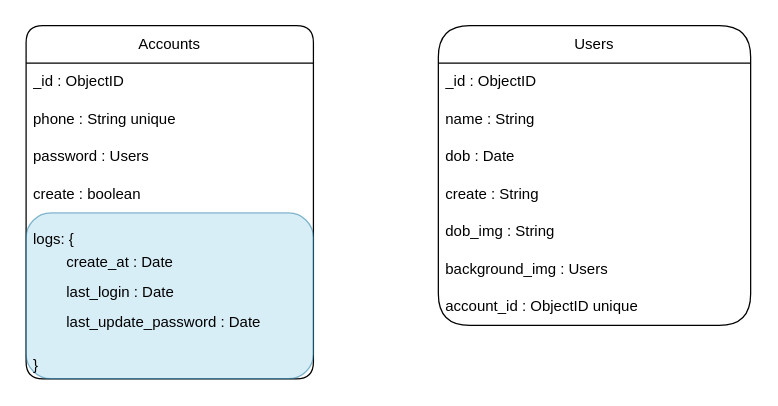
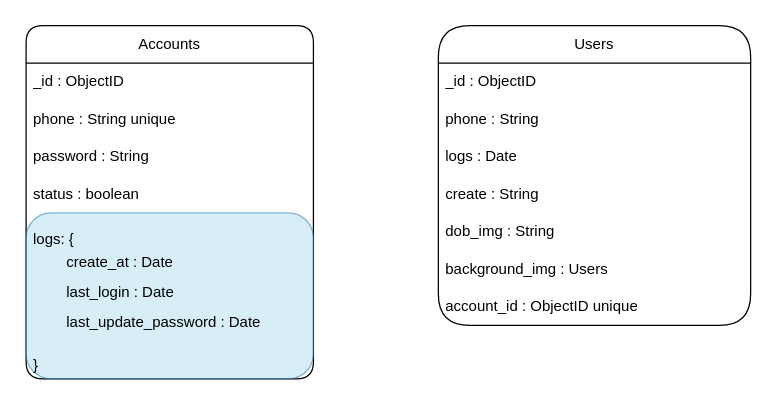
  <mxCell id="0" />
  <mxCell id="1" parent="0" />
  <mxCell id="2" value="Accounts" style="swimlane;fontStyle=0;childLayout=stackLayout;horizontal=1;startSize=30;horizontalStack=0;resizeParent=1;resizeParentMax=0;resizeLast=0;collapsible=1;marginBottom=0;whiteSpace=wrap;html=1;movable=1;resizable=1;rotatable=1;deletable=1;editable=1;locked=0;connectable=1;rounded=1;allowArrows=0;resizeWidth=1;resizeHeight=1;swimlaneLine=1;" parent="1" vertex="1"><mxGeometry x="20" y="20" width="230" height="282.69" as="geometry" /></mxCell>
  <mxCell id="3" value="_id : ObjectID" style="text;strokeColor=none;fillColor=none;align=left;verticalAlign=middle;spacingLeft=4;spacingRight=4;overflow=hidden;points=[[0,0.5],[1,0.5]];portConstraint=eastwest;rotatable=0;whiteSpace=wrap;html=1;" parent="2" vertex="1"><mxGeometry y="30" width="230" height="30" as="geometry" /></mxCell>
  <mxCell id="4" value="phone : String unique" style="text;strokeColor=none;fillColor=none;align=left;verticalAlign=middle;spacingLeft=4;spacingRight=4;overflow=hidden;points=[[0,0.5],[1,0.5]];portConstraint=eastwest;rotatable=0;whiteSpace=wrap;html=1;" parent="2" vertex="1"><mxGeometry y="60" width="230" height="30" as="geometry" /></mxCell>
- <mxCell id="5" value="password : Users" style="text;strokeColor=none;fillColor=none;align=left;verticalAlign=middle;spacingLeft=4;spacingRight=4;overflow=hidden;points=[[0,0.5],[1,0.5]];portConstraint=eastwest;rotatable=0;whiteSpace=wrap;html=1;" parent="2" vertex="1"><mxGeometry y="90" width="230" height="30" as="geometry" /></mxCell>
- <mxCell id="6" value="create : boolean" style="text;strokeColor=none;fillColor=none;align=left;verticalAlign=middle;spacingLeft=4;spacingRight=4;overflow=hidden;points=[[0,0.5],[1,0.5]];portConstraint=eastwest;rotatable=0;whiteSpace=wrap;html=1;" parent="2" vertex="1"><mxGeometry y="120" width="230" height="30" as="geometry" /></mxCell>
+ <mxCell id="5" value="password : String" style="text;strokeColor=none;fillColor=none;align=left;verticalAlign=middle;spacingLeft=4;spacingRight=4;overflow=hidden;points=[[0,0.5],[1,0.5]];portConstraint=eastwest;rotatable=0;whiteSpace=wrap;html=1;" parent="2" vertex="1"><mxGeometry y="90" width="230" height="30" as="geometry" /></mxCell>
+ <mxCell id="6" value="status : boolean" style="text;strokeColor=none;fillColor=none;align=left;verticalAlign=middle;spacingLeft=4;spacingRight=4;overflow=hidden;points=[[0,0.5],[1,0.5]];portConstraint=eastwest;rotatable=0;whiteSpace=wrap;html=1;" parent="2" vertex="1"><mxGeometry y="120" width="230" height="30" as="geometry" /></mxCell>
  <mxCell id="7" value="&lt;p style=&quot;line-height: 200%;&quot;&gt;&lt;/p&gt;&lt;div style=&quot;text-align: justify;&quot;&gt;&lt;span style=&quot;background-color: initial;&quot;&gt;logs: {&lt;/span&gt;&lt;/div&gt;&lt;span style=&quot;white-space: pre;&quot;&gt;&lt;div style=&quot;text-align: justify; line-height: 200%;&quot;&gt;&lt;span style=&quot;background-color: initial;&quot;&gt;&#09;&lt;/span&gt;&lt;span style=&quot;background-color: initial; white-space: normal;&quot;&gt;create_at : Date&lt;/span&gt;&lt;/div&gt;&lt;/span&gt;&lt;span style=&quot;white-space: pre;&quot;&gt;&lt;div style=&quot;text-align: justify; line-height: 200%;&quot;&gt;&lt;span style=&quot;background-color: initial;&quot;&gt;&#09;&lt;/span&gt;&lt;span style=&quot;background-color: initial; white-space: normal;&quot;&gt;last_login : Date&lt;/span&gt;&lt;/div&gt;&lt;/span&gt;&lt;span style=&quot;white-space: pre;&quot;&gt;&lt;div style=&quot;text-align: justify; line-height: 200%;&quot;&gt;&lt;span style=&quot;background-color: initial;&quot;&gt;&lt;span style=&quot;white-space: pre;&quot;&gt;&#09;&lt;/span&gt;last_update_password : Date&lt;/span&gt;&lt;/div&gt;&lt;div style=&quot;text-align: justify;&quot;&gt;&lt;span style=&quot;background-color: initial;&quot;&gt;&#09;&lt;/span&gt;&lt;/div&gt;&lt;/span&gt;&lt;div style=&quot;text-align: justify;&quot;&gt;&lt;span style=&quot;background-color: initial;&quot;&gt;}&lt;/span&gt;&lt;/div&gt;&lt;p&gt;&lt;/p&gt;" style="text;strokeColor=#10739e;fillColor=#b1ddf0;align=left;verticalAlign=middle;spacingLeft=4;spacingRight=4;overflow=hidden;points=[[0,0.5],[1,0.5]];portConstraint=eastwest;rotatable=0;whiteSpace=wrap;html=1;labelPosition=center;verticalLabelPosition=middle;rounded=1;shadow=0;imageWidth=20;imageAspect=1;allowArrows=0;resizable=1;opacity=50;glass=0;aspect=fixed;flipH=1;flipV=1;container=1;" parent="2" vertex="1"><mxGeometry y="150" width="230" height="132.69" as="geometry" /></mxCell>
  <mxCell id="8" value="Users" style="swimlane;fontStyle=0;childLayout=stackLayout;horizontal=1;startSize=30;horizontalStack=0;resizeParent=1;resizeParentMax=0;resizeLast=0;collapsible=1;marginBottom=0;whiteSpace=wrap;html=1;rounded=1;arcSize=28;" parent="1" vertex="1"><mxGeometry x="350" y="20" width="250" height="240" as="geometry"><mxRectangle x="480" y="30" width="70" height="30" as="alternateBounds" /></mxGeometry></mxCell>
  <mxCell id="9" value="_id : ObjectID" style="text;strokeColor=none;fillColor=none;align=left;verticalAlign=middle;spacingLeft=4;spacingRight=4;overflow=hidden;points=[[0,0.5],[1,0.5]];portConstraint=eastwest;rotatable=0;whiteSpace=wrap;html=1;" parent="8" vertex="1"><mxGeometry y="30" width="250" height="30" as="geometry" /></mxCell>
- <mxCell id="10" value="name : String" style="text;strokeColor=none;fillColor=none;align=left;verticalAlign=middle;spacingLeft=4;spacingRight=4;overflow=hidden;points=[[0,0.5],[1,0.5]];portConstraint=eastwest;rotatable=0;whiteSpace=wrap;html=1;" parent="8" vertex="1"><mxGeometry y="60" width="250" height="30" as="geometry" /></mxCell>
- <mxCell id="11" value="dob : Date" style="text;strokeColor=none;fillColor=none;align=left;verticalAlign=middle;spacingLeft=4;spacingRight=4;overflow=hidden;points=[[0,0.5],[1,0.5]];portConstraint=eastwest;rotatable=0;whiteSpace=wrap;html=1;" parent="8" vertex="1"><mxGeometry y="90" width="250" height="30" as="geometry" /></mxCell>
+ <mxCell id="10" value="phone : String" style="text;strokeColor=none;fillColor=none;align=left;verticalAlign=middle;spacingLeft=4;spacingRight=4;overflow=hidden;points=[[0,0.5],[1,0.5]];portConstraint=eastwest;rotatable=0;whiteSpace=wrap;html=1;" parent="8" vertex="1"><mxGeometry y="60" width="250" height="30" as="geometry" /></mxCell>
+ <mxCell id="11" value="logs : Date" style="text;strokeColor=none;fillColor=none;align=left;verticalAlign=middle;spacingLeft=4;spacingRight=4;overflow=hidden;points=[[0,0.5],[1,0.5]];portConstraint=eastwest;rotatable=0;whiteSpace=wrap;html=1;" parent="8" vertex="1"><mxGeometry y="90" width="250" height="30" as="geometry" /></mxCell>
  <mxCell id="12" value="create : String" style="text;strokeColor=none;fillColor=none;align=left;verticalAlign=middle;spacingLeft=4;spacingRight=4;overflow=hidden;points=[[0,0.5],[1,0.5]];portConstraint=eastwest;rotatable=0;whiteSpace=wrap;html=1;" parent="8" vertex="1"><mxGeometry y="120" width="250" height="30" as="geometry" /></mxCell>
  <mxCell id="13" value="dob_img : String" style="text;strokeColor=none;fillColor=none;align=left;verticalAlign=middle;spacingLeft=4;spacingRight=4;overflow=hidden;points=[[0,0.5],[1,0.5]];portConstraint=eastwest;rotatable=0;whiteSpace=wrap;html=1;" parent="8" vertex="1"><mxGeometry y="150" width="250" height="30" as="geometry" /></mxCell>
  <mxCell id="14" value="background_img : Users" style="text;strokeColor=none;fillColor=none;align=left;verticalAlign=middle;spacingLeft=4;spacingRight=4;overflow=hidden;points=[[0,0.5],[1,0.5]];portConstraint=eastwest;rotatable=0;whiteSpace=wrap;html=1;" parent="8" vertex="1"><mxGeometry y="180" width="250" height="30" as="geometry" /></mxCell>
  <mxCell id="15" value="account_id : ObjectID unique" style="text;strokeColor=none;fillColor=none;align=left;verticalAlign=middle;spacingLeft=4;spacingRight=4;overflow=hidden;points=[[0,0.5],[1,0.5]];portConstraint=eastwest;rotatable=0;whiteSpace=wrap;html=1;" parent="8" vertex="1"><mxGeometry y="210" width="250" height="30" as="geometry" /></mxCell>
